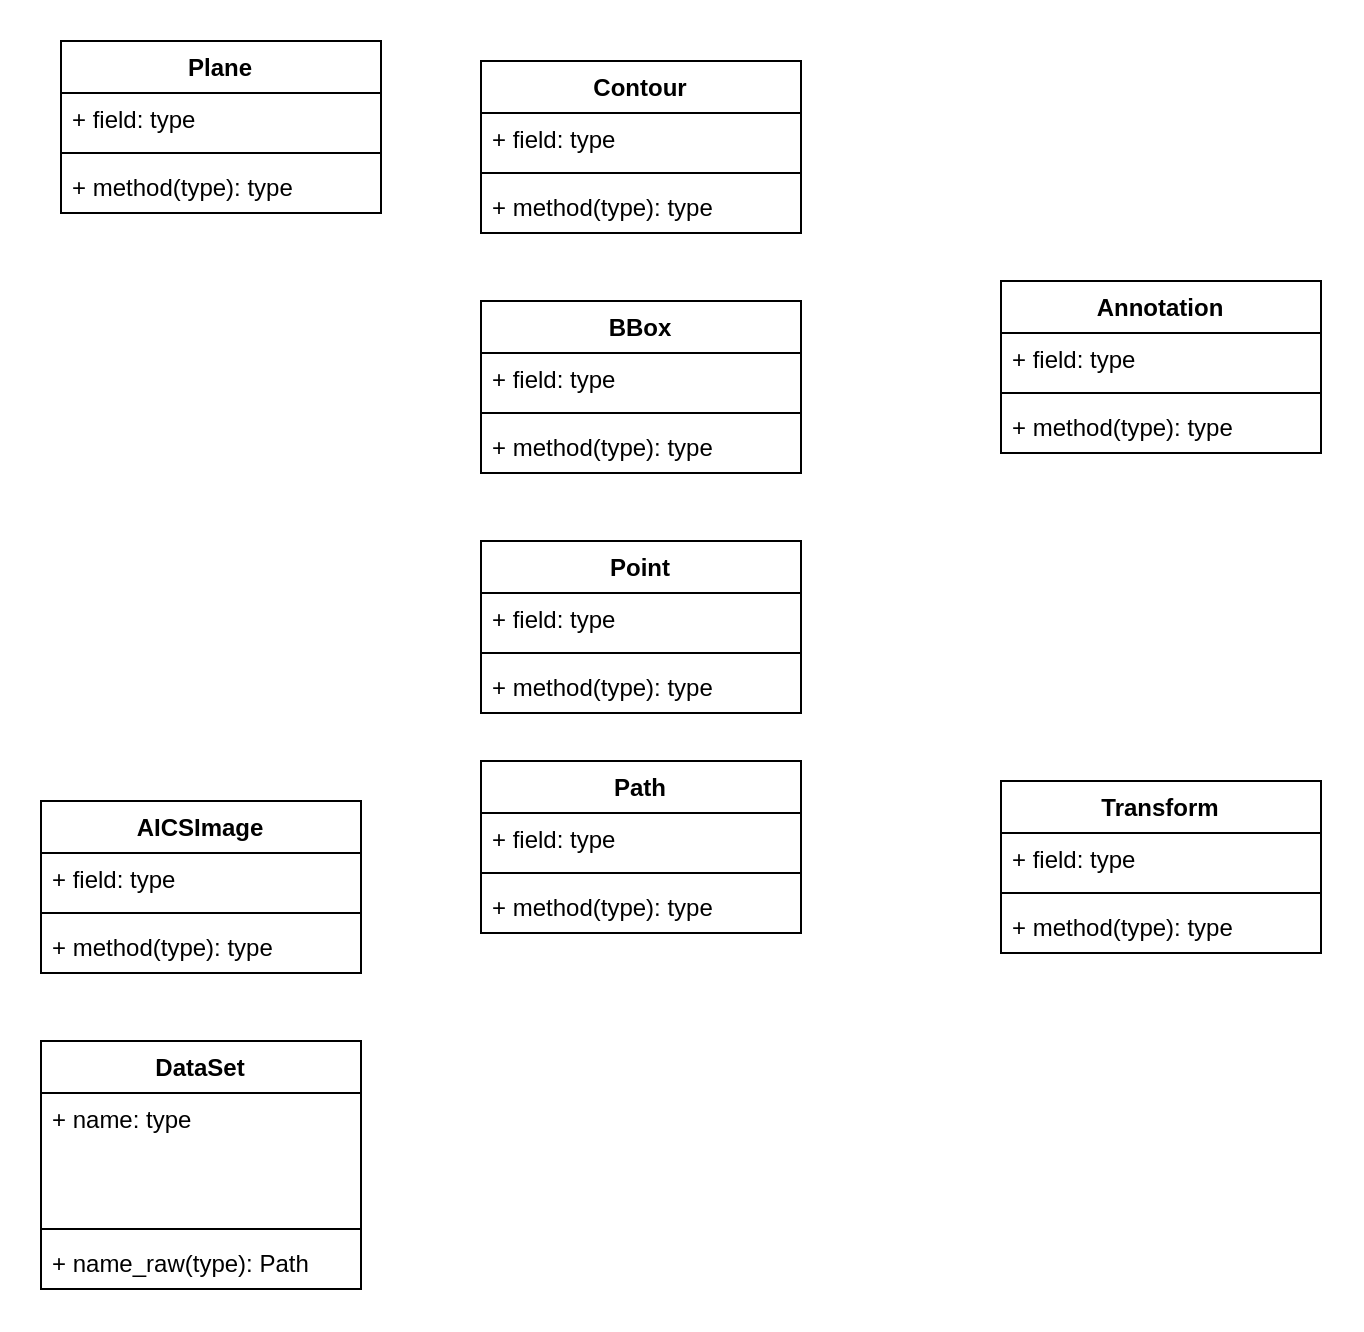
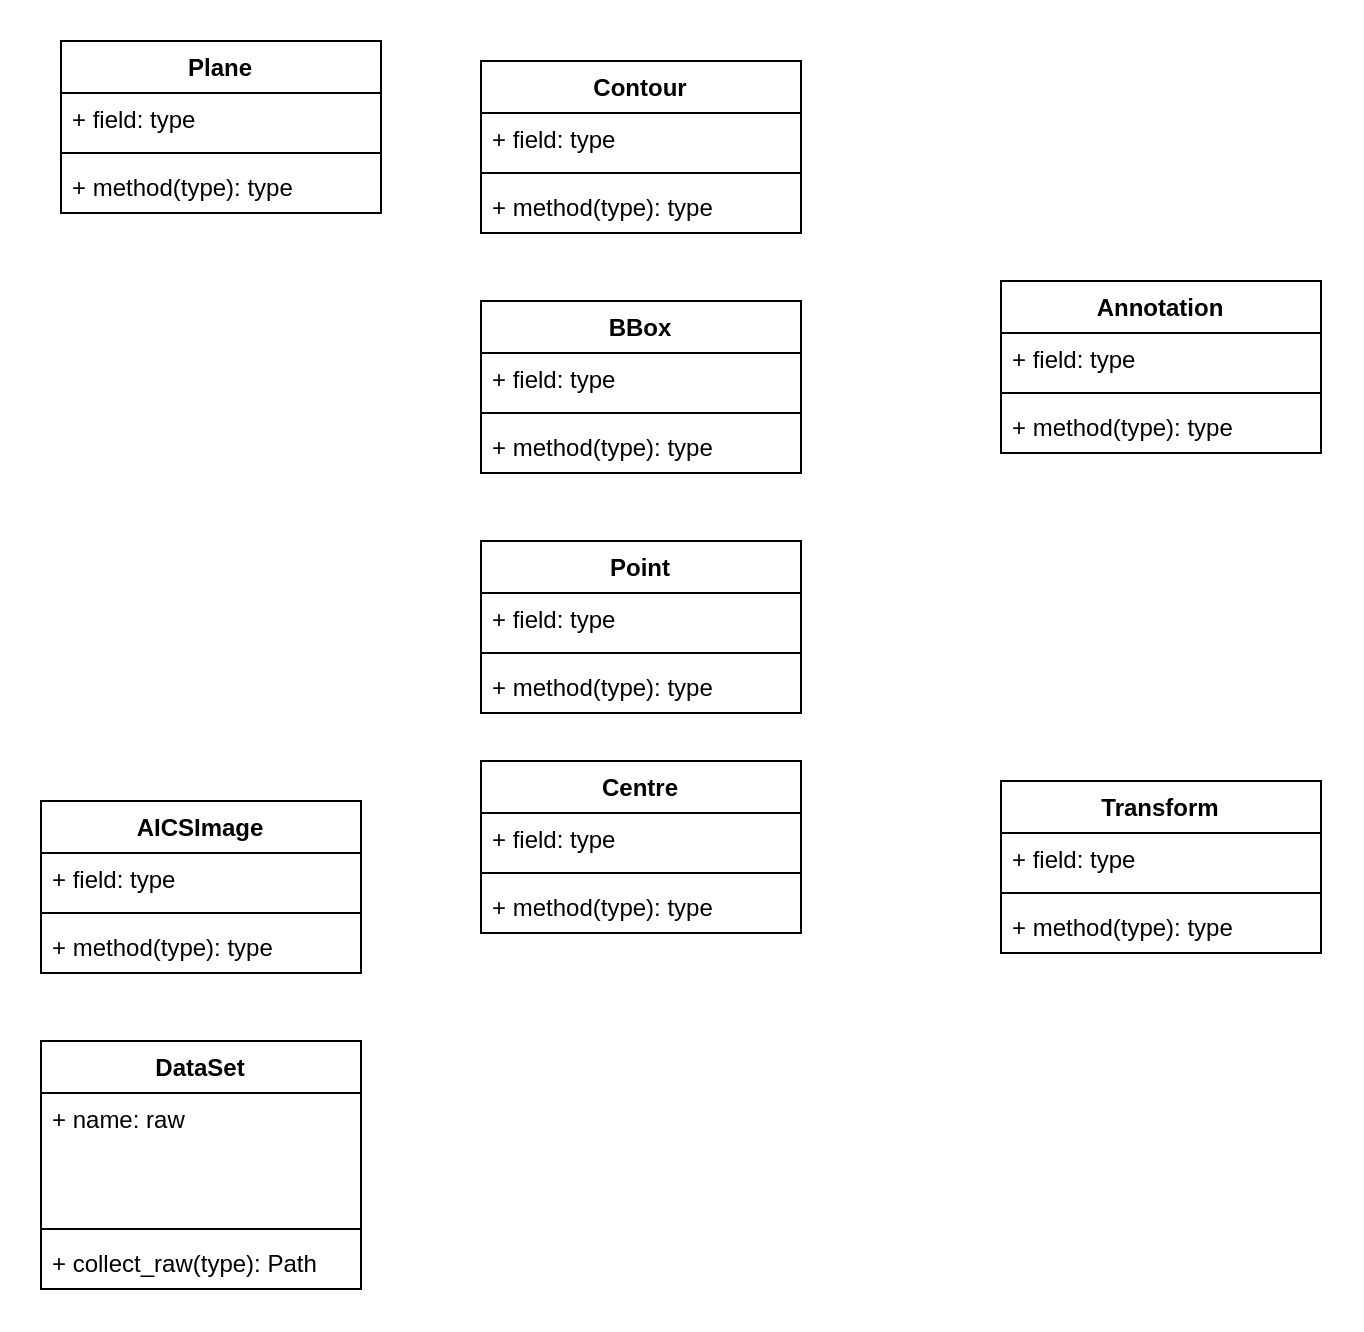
  <mxCell id="0" />
  <mxCell id="1" parent="0" />
  <mxCell id="2" value="DataSet" style="swimlane;fontStyle=1;align=center;verticalAlign=top;childLayout=stackLayout;horizontal=1;startSize=26;horizontalStack=0;resizeParent=1;resizeParentMax=0;resizeLast=0;collapsible=1;marginBottom=0;" parent="1" vertex="1"><mxGeometry x="20" y="520" width="160" height="124" as="geometry" /></mxCell>
- <mxCell id="3" value="+ name: type" style="text;strokeColor=none;fillColor=none;align=left;verticalAlign=top;spacingLeft=4;spacingRight=4;overflow=hidden;rotatable=0;points=[[0,0.5],[1,0.5]];portConstraint=eastwest;" parent="2" vertex="1"><mxGeometry y="26" width="160" height="64" as="geometry" /></mxCell>
+ <mxCell id="3" value="+ name: raw" style="text;strokeColor=none;fillColor=none;align=left;verticalAlign=top;spacingLeft=4;spacingRight=4;overflow=hidden;rotatable=0;points=[[0,0.5],[1,0.5]];portConstraint=eastwest;" parent="2" vertex="1"><mxGeometry y="26" width="160" height="64" as="geometry" /></mxCell>
  <mxCell id="4" value="" style="line;strokeWidth=1;fillColor=none;align=left;verticalAlign=middle;spacingTop=-1;spacingLeft=3;spacingRight=3;rotatable=0;labelPosition=right;points=[];portConstraint=eastwest;" parent="2" vertex="1"><mxGeometry y="90" width="160" height="8" as="geometry" /></mxCell>
- <mxCell id="5" value="+ name_raw(type): Path" style="text;strokeColor=none;fillColor=none;align=left;verticalAlign=top;spacingLeft=4;spacingRight=4;overflow=hidden;rotatable=0;points=[[0,0.5],[1,0.5]];portConstraint=eastwest;" parent="2" vertex="1"><mxGeometry y="98" width="160" height="26" as="geometry" /></mxCell>
+ <mxCell id="5" value="+ collect_raw(type): Path" style="text;strokeColor=none;fillColor=none;align=left;verticalAlign=top;spacingLeft=4;spacingRight=4;overflow=hidden;rotatable=0;points=[[0,0.5],[1,0.5]];portConstraint=eastwest;" parent="2" vertex="1"><mxGeometry y="98" width="160" height="26" as="geometry" /></mxCell>
  <mxCell id="6" value="AICSImage" style="swimlane;fontStyle=1;align=center;verticalAlign=top;childLayout=stackLayout;horizontal=1;startSize=26;horizontalStack=0;resizeParent=1;resizeParentMax=0;resizeLast=0;collapsible=1;marginBottom=0;" parent="1" vertex="1"><mxGeometry x="20" y="400" width="160" height="86" as="geometry" /></mxCell>
  <mxCell id="7" value="+ field: type" style="text;strokeColor=none;fillColor=none;align=left;verticalAlign=top;spacingLeft=4;spacingRight=4;overflow=hidden;rotatable=0;points=[[0,0.5],[1,0.5]];portConstraint=eastwest;" parent="6" vertex="1"><mxGeometry y="26" width="160" height="26" as="geometry" /></mxCell>
  <mxCell id="8" value="" style="line;strokeWidth=1;fillColor=none;align=left;verticalAlign=middle;spacingTop=-1;spacingLeft=3;spacingRight=3;rotatable=0;labelPosition=right;points=[];portConstraint=eastwest;" parent="6" vertex="1"><mxGeometry y="52" width="160" height="8" as="geometry" /></mxCell>
  <mxCell id="9" value="+ method(type): type" style="text;strokeColor=none;fillColor=none;align=left;verticalAlign=top;spacingLeft=4;spacingRight=4;overflow=hidden;rotatable=0;points=[[0,0.5],[1,0.5]];portConstraint=eastwest;" parent="6" vertex="1"><mxGeometry y="60" width="160" height="26" as="geometry" /></mxCell>
  <mxCell id="10" value="Plane" style="swimlane;fontStyle=1;align=center;verticalAlign=top;childLayout=stackLayout;horizontal=1;startSize=26;horizontalStack=0;resizeParent=1;resizeParentMax=0;resizeLast=0;collapsible=1;marginBottom=0;" parent="1" vertex="1"><mxGeometry x="30" y="20" width="160" height="86" as="geometry" /></mxCell>
  <mxCell id="11" value="+ field: type" style="text;strokeColor=none;fillColor=none;align=left;verticalAlign=top;spacingLeft=4;spacingRight=4;overflow=hidden;rotatable=0;points=[[0,0.5],[1,0.5]];portConstraint=eastwest;" parent="10" vertex="1"><mxGeometry y="26" width="160" height="26" as="geometry" /></mxCell>
  <mxCell id="12" value="" style="line;strokeWidth=1;fillColor=none;align=left;verticalAlign=middle;spacingTop=-1;spacingLeft=3;spacingRight=3;rotatable=0;labelPosition=right;points=[];portConstraint=eastwest;" parent="10" vertex="1"><mxGeometry y="52" width="160" height="8" as="geometry" /></mxCell>
  <mxCell id="13" value="+ method(type): type" style="text;strokeColor=none;fillColor=none;align=left;verticalAlign=top;spacingLeft=4;spacingRight=4;overflow=hidden;rotatable=0;points=[[0,0.5],[1,0.5]];portConstraint=eastwest;" parent="10" vertex="1"><mxGeometry y="60" width="160" height="26" as="geometry" /></mxCell>
  <mxCell id="14" value="Contour" style="swimlane;fontStyle=1;align=center;verticalAlign=top;childLayout=stackLayout;horizontal=1;startSize=26;horizontalStack=0;resizeParent=1;resizeParentMax=0;resizeLast=0;collapsible=1;marginBottom=0;" parent="1" vertex="1"><mxGeometry x="240" y="30" width="160" height="86" as="geometry" /></mxCell>
  <mxCell id="15" value="+ field: type" style="text;strokeColor=none;fillColor=none;align=left;verticalAlign=top;spacingLeft=4;spacingRight=4;overflow=hidden;rotatable=0;points=[[0,0.5],[1,0.5]];portConstraint=eastwest;" parent="14" vertex="1"><mxGeometry y="26" width="160" height="26" as="geometry" /></mxCell>
  <mxCell id="16" value="" style="line;strokeWidth=1;fillColor=none;align=left;verticalAlign=middle;spacingTop=-1;spacingLeft=3;spacingRight=3;rotatable=0;labelPosition=right;points=[];portConstraint=eastwest;" parent="14" vertex="1"><mxGeometry y="52" width="160" height="8" as="geometry" /></mxCell>
  <mxCell id="17" value="+ method(type): type" style="text;strokeColor=none;fillColor=none;align=left;verticalAlign=top;spacingLeft=4;spacingRight=4;overflow=hidden;rotatable=0;points=[[0,0.5],[1,0.5]];portConstraint=eastwest;" parent="14" vertex="1"><mxGeometry y="60" width="160" height="26" as="geometry" /></mxCell>
- <mxCell id="18" value="Path" style="swimlane;fontStyle=1;align=center;verticalAlign=top;childLayout=stackLayout;horizontal=1;startSize=26;horizontalStack=0;resizeParent=1;resizeParentMax=0;resizeLast=0;collapsible=1;marginBottom=0;" parent="1" vertex="1"><mxGeometry x="240" y="380" width="160" height="86" as="geometry" /></mxCell>
+ <mxCell id="18" value="Centre" style="swimlane;fontStyle=1;align=center;verticalAlign=top;childLayout=stackLayout;horizontal=1;startSize=26;horizontalStack=0;resizeParent=1;resizeParentMax=0;resizeLast=0;collapsible=1;marginBottom=0;" parent="1" vertex="1"><mxGeometry x="240" y="380" width="160" height="86" as="geometry" /></mxCell>
  <mxCell id="19" value="+ field: type" style="text;strokeColor=none;fillColor=none;align=left;verticalAlign=top;spacingLeft=4;spacingRight=4;overflow=hidden;rotatable=0;points=[[0,0.5],[1,0.5]];portConstraint=eastwest;" parent="18" vertex="1"><mxGeometry y="26" width="160" height="26" as="geometry" /></mxCell>
  <mxCell id="20" value="" style="line;strokeWidth=1;fillColor=none;align=left;verticalAlign=middle;spacingTop=-1;spacingLeft=3;spacingRight=3;rotatable=0;labelPosition=right;points=[];portConstraint=eastwest;" parent="18" vertex="1"><mxGeometry y="52" width="160" height="8" as="geometry" /></mxCell>
  <mxCell id="21" value="+ method(type): type" style="text;strokeColor=none;fillColor=none;align=left;verticalAlign=top;spacingLeft=4;spacingRight=4;overflow=hidden;rotatable=0;points=[[0,0.5],[1,0.5]];portConstraint=eastwest;" parent="18" vertex="1"><mxGeometry y="60" width="160" height="26" as="geometry" /></mxCell>
  <mxCell id="22" value="BBox" style="swimlane;fontStyle=1;align=center;verticalAlign=top;childLayout=stackLayout;horizontal=1;startSize=26;horizontalStack=0;resizeParent=1;resizeParentMax=0;resizeLast=0;collapsible=1;marginBottom=0;" parent="1" vertex="1"><mxGeometry x="240" y="150" width="160" height="86" as="geometry" /></mxCell>
  <mxCell id="23" value="+ field: type" style="text;strokeColor=none;fillColor=none;align=left;verticalAlign=top;spacingLeft=4;spacingRight=4;overflow=hidden;rotatable=0;points=[[0,0.5],[1,0.5]];portConstraint=eastwest;" parent="22" vertex="1"><mxGeometry y="26" width="160" height="26" as="geometry" /></mxCell>
  <mxCell id="24" value="" style="line;strokeWidth=1;fillColor=none;align=left;verticalAlign=middle;spacingTop=-1;spacingLeft=3;spacingRight=3;rotatable=0;labelPosition=right;points=[];portConstraint=eastwest;" parent="22" vertex="1"><mxGeometry y="52" width="160" height="8" as="geometry" /></mxCell>
  <mxCell id="25" value="+ method(type): type" style="text;strokeColor=none;fillColor=none;align=left;verticalAlign=top;spacingLeft=4;spacingRight=4;overflow=hidden;rotatable=0;points=[[0,0.5],[1,0.5]];portConstraint=eastwest;" parent="22" vertex="1"><mxGeometry y="60" width="160" height="26" as="geometry" /></mxCell>
  <mxCell id="26" value="Point" style="swimlane;fontStyle=1;align=center;verticalAlign=top;childLayout=stackLayout;horizontal=1;startSize=26;horizontalStack=0;resizeParent=1;resizeParentMax=0;resizeLast=0;collapsible=1;marginBottom=0;" parent="1" vertex="1"><mxGeometry x="240" y="270" width="160" height="86" as="geometry" /></mxCell>
  <mxCell id="27" value="+ field: type" style="text;strokeColor=none;fillColor=none;align=left;verticalAlign=top;spacingLeft=4;spacingRight=4;overflow=hidden;rotatable=0;points=[[0,0.5],[1,0.5]];portConstraint=eastwest;" parent="26" vertex="1"><mxGeometry y="26" width="160" height="26" as="geometry" /></mxCell>
  <mxCell id="28" value="" style="line;strokeWidth=1;fillColor=none;align=left;verticalAlign=middle;spacingTop=-1;spacingLeft=3;spacingRight=3;rotatable=0;labelPosition=right;points=[];portConstraint=eastwest;" parent="26" vertex="1"><mxGeometry y="52" width="160" height="8" as="geometry" /></mxCell>
  <mxCell id="29" value="+ method(type): type" style="text;strokeColor=none;fillColor=none;align=left;verticalAlign=top;spacingLeft=4;spacingRight=4;overflow=hidden;rotatable=0;points=[[0,0.5],[1,0.5]];portConstraint=eastwest;" parent="26" vertex="1"><mxGeometry y="60" width="160" height="26" as="geometry" /></mxCell>
  <mxCell id="30" value="Transform" style="swimlane;fontStyle=1;align=center;verticalAlign=top;childLayout=stackLayout;horizontal=1;startSize=26;horizontalStack=0;resizeParent=1;resizeParentMax=0;resizeLast=0;collapsible=1;marginBottom=0;" parent="1" vertex="1"><mxGeometry x="500" y="390" width="160" height="86" as="geometry" /></mxCell>
  <mxCell id="31" value="+ field: type" style="text;strokeColor=none;fillColor=none;align=left;verticalAlign=top;spacingLeft=4;spacingRight=4;overflow=hidden;rotatable=0;points=[[0,0.5],[1,0.5]];portConstraint=eastwest;" parent="30" vertex="1"><mxGeometry y="26" width="160" height="26" as="geometry" /></mxCell>
  <mxCell id="32" value="" style="line;strokeWidth=1;fillColor=none;align=left;verticalAlign=middle;spacingTop=-1;spacingLeft=3;spacingRight=3;rotatable=0;labelPosition=right;points=[];portConstraint=eastwest;" parent="30" vertex="1"><mxGeometry y="52" width="160" height="8" as="geometry" /></mxCell>
  <mxCell id="33" value="+ method(type): type" style="text;strokeColor=none;fillColor=none;align=left;verticalAlign=top;spacingLeft=4;spacingRight=4;overflow=hidden;rotatable=0;points=[[0,0.5],[1,0.5]];portConstraint=eastwest;" parent="30" vertex="1"><mxGeometry y="60" width="160" height="26" as="geometry" /></mxCell>
  <mxCell id="34" value="Annotation" style="swimlane;fontStyle=1;align=center;verticalAlign=top;childLayout=stackLayout;horizontal=1;startSize=26;horizontalStack=0;resizeParent=1;resizeParentMax=0;resizeLast=0;collapsible=1;marginBottom=0;" parent="1" vertex="1"><mxGeometry x="500" y="140" width="160" height="86" as="geometry" /></mxCell>
  <mxCell id="35" value="+ field: type" style="text;strokeColor=none;fillColor=none;align=left;verticalAlign=top;spacingLeft=4;spacingRight=4;overflow=hidden;rotatable=0;points=[[0,0.5],[1,0.5]];portConstraint=eastwest;" parent="34" vertex="1"><mxGeometry y="26" width="160" height="26" as="geometry" /></mxCell>
  <mxCell id="36" value="" style="line;strokeWidth=1;fillColor=none;align=left;verticalAlign=middle;spacingTop=-1;spacingLeft=3;spacingRight=3;rotatable=0;labelPosition=right;points=[];portConstraint=eastwest;" parent="34" vertex="1"><mxGeometry y="52" width="160" height="8" as="geometry" /></mxCell>
  <mxCell id="37" value="+ method(type): type" style="text;strokeColor=none;fillColor=none;align=left;verticalAlign=top;spacingLeft=4;spacingRight=4;overflow=hidden;rotatable=0;points=[[0,0.5],[1,0.5]];portConstraint=eastwest;" parent="34" vertex="1"><mxGeometry y="60" width="160" height="26" as="geometry" /></mxCell>
